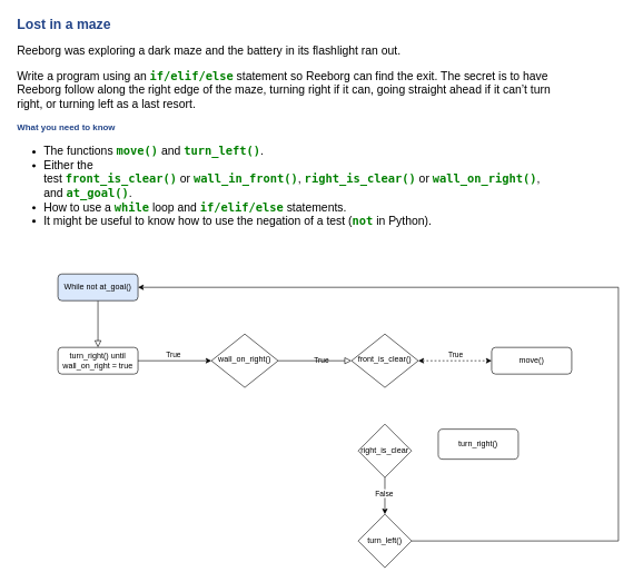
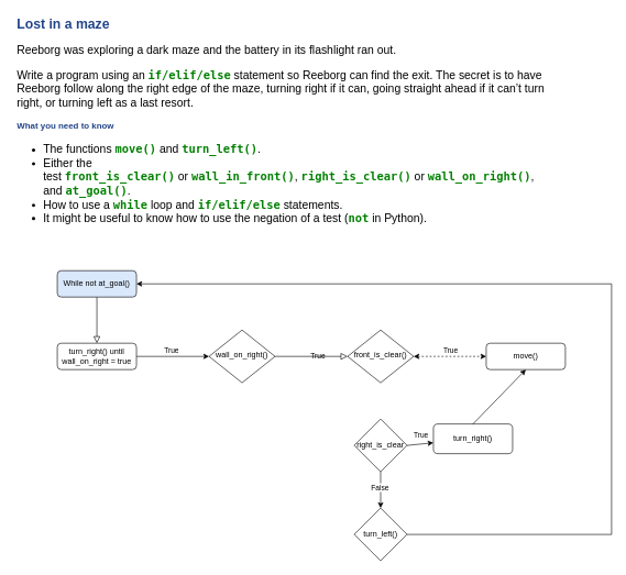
  <mxCell id="0" />
  <mxCell id="1" parent="0" />
  <mxCell id="2" value="" style="rounded=0;html=1;jettySize=auto;orthogonalLoop=1;fontSize=11;endArrow=block;endFill=0;endSize=8;strokeWidth=1;shadow=0;labelBackgroundColor=none;edgeStyle=orthogonalEdgeStyle;entryX=0.5;entryY=0;entryDx=0;entryDy=0;" parent="1" source="3" target="20" edge="1"><mxGeometry relative="1" as="geometry"><mxPoint x="146" y="510" as="targetPoint" /></mxGeometry></mxCell>
  <mxCell id="3" value="While not at_goal()" style="rounded=1;whiteSpace=wrap;html=1;fontSize=12;glass=0;strokeWidth=1;shadow=0;fillColor=#dae8fc;" parent="1" vertex="1"><mxGeometry x="86" y="410" width="120" height="40" as="geometry" /></mxCell>
  <mxCell id="4" value="True" style="edgeStyle=orthogonalEdgeStyle;rounded=0;html=1;jettySize=auto;orthogonalLoop=1;fontSize=11;endArrow=block;endFill=0;endSize=8;strokeWidth=1;shadow=0;labelBackgroundColor=none;" parent="1" source="5" edge="1"><mxGeometry y="10" relative="1" as="geometry"><mxPoint as="offset" /><mxPoint x="526" y="540" as="targetPoint" /></mxGeometry></mxCell>
  <mxCell id="5" value="wall_on_right()" style="rhombus;whiteSpace=wrap;html=1;shadow=0;fontFamily=Helvetica;fontSize=12;align=center;strokeWidth=1;spacing=6;spacingTop=-4;" parent="1" vertex="1"><mxGeometry x="316" y="500" width="100" height="80" as="geometry" /></mxCell>
  <mxCell id="6" value="move()" style="rounded=1;whiteSpace=wrap;html=1;fontSize=12;glass=0;strokeWidth=1;shadow=0;" parent="1" vertex="1"><mxGeometry x="736" y="520" width="120" height="40" as="geometry" /></mxCell>
  <mxCell id="7" value="&lt;h1 style=&quot;font-size: 1.7em ; color: rgb(34 , 68 , 136) ; font-family: &amp;#34;trebuchet ms&amp;#34; , &amp;#34;helvetica&amp;#34; , &amp;#34;arial&amp;#34; , sans-serif ; background-color: rgb(255 , 255 , 255)&quot;&gt;Lost in a maze&lt;/h1&gt;&lt;h1&gt;&lt;p style=&quot;font-family: &amp;#34;trebuchet ms&amp;#34; , &amp;#34;helvetica&amp;#34; , &amp;#34;arial&amp;#34; , sans-serif ; font-size: 17.333px ; font-weight: 400 ; background-color: rgb(255 , 255 , 255)&quot;&gt;Reeborg was exploring a dark maze and the battery in its flashlight ran out.&lt;/p&gt;&lt;p style=&quot;font-family: &amp;#34;trebuchet ms&amp;#34; , &amp;#34;helvetica&amp;#34; , &amp;#34;arial&amp;#34; , sans-serif ; font-size: 17.333px ; font-weight: 400 ; background-color: rgb(255 , 255 , 255)&quot;&gt;Write a program using an&amp;nbsp;&lt;code style=&quot;font-family: &amp;#34;roboto mono&amp;#34; , &amp;#34;bitstream vera sans mono&amp;#34; , &amp;#34;dejavu sans mono&amp;#34; , &amp;#34;monaco&amp;#34; , &amp;#34;courier&amp;#34; , monospace ; font-weight: bold ; color: green&quot;&gt;if/elif/else&lt;/code&gt;&amp;nbsp;statement so Reeborg can find the exit. The secret is to have Reeborg follow along the right edge of the maze, turning right if it can, going straight ahead if it can’t turn right, or turning left as a last resort.&lt;/p&gt;&lt;/h1&gt;&lt;h3 style=&quot;font-size: 1.1em ; color: rgb(34 , 68 , 136) ; font-family: &amp;#34;trebuchet ms&amp;#34; , &amp;#34;helvetica&amp;#34; , &amp;#34;arial&amp;#34; , sans-serif ; background-color: rgb(255 , 255 , 255)&quot;&gt;What you need to know&lt;/h3&gt;&lt;h1&gt;&lt;ul style=&quot;font-family: &amp;#34;trebuchet ms&amp;#34; , &amp;#34;helvetica&amp;#34; , &amp;#34;arial&amp;#34; , sans-serif ; font-size: 17.333px ; font-weight: 400 ; background-color: rgb(255 , 255 , 255)&quot;&gt;&lt;li&gt;The functions&amp;nbsp;&lt;code style=&quot;font-family: &amp;#34;roboto mono&amp;#34; , &amp;#34;bitstream vera sans mono&amp;#34; , &amp;#34;dejavu sans mono&amp;#34; , &amp;#34;monaco&amp;#34; , &amp;#34;courier&amp;#34; , monospace ; font-weight: bold ; color: green&quot;&gt;move()&lt;/code&gt;&amp;nbsp;and&amp;nbsp;&lt;code style=&quot;font-family: &amp;#34;roboto mono&amp;#34; , &amp;#34;bitstream vera sans mono&amp;#34; , &amp;#34;dejavu sans mono&amp;#34; , &amp;#34;monaco&amp;#34; , &amp;#34;courier&amp;#34; , monospace ; font-weight: bold ; color: green&quot;&gt;turn_left()&lt;/code&gt;.&lt;/li&gt;&lt;li&gt;Either the test&amp;nbsp;&lt;code style=&quot;font-family: &amp;#34;roboto mono&amp;#34; , &amp;#34;bitstream vera sans mono&amp;#34; , &amp;#34;dejavu sans mono&amp;#34; , &amp;#34;monaco&amp;#34; , &amp;#34;courier&amp;#34; , monospace ; font-weight: bold ; color: green&quot;&gt;front_is_clear()&lt;/code&gt;&amp;nbsp;or&amp;nbsp;&lt;code style=&quot;font-family: &amp;#34;roboto mono&amp;#34; , &amp;#34;bitstream vera sans mono&amp;#34; , &amp;#34;dejavu sans mono&amp;#34; , &amp;#34;monaco&amp;#34; , &amp;#34;courier&amp;#34; , monospace ; font-weight: bold ; color: green&quot;&gt;wall_in_front()&lt;/code&gt;,&amp;nbsp;&lt;code style=&quot;font-family: &amp;#34;roboto mono&amp;#34; , &amp;#34;bitstream vera sans mono&amp;#34; , &amp;#34;dejavu sans mono&amp;#34; , &amp;#34;monaco&amp;#34; , &amp;#34;courier&amp;#34; , monospace ; font-weight: bold ; color: green&quot;&gt;right_is_clear()&lt;/code&gt;&amp;nbsp;or&amp;nbsp;&lt;code style=&quot;font-family: &amp;#34;roboto mono&amp;#34; , &amp;#34;bitstream vera sans mono&amp;#34; , &amp;#34;dejavu sans mono&amp;#34; , &amp;#34;monaco&amp;#34; , &amp;#34;courier&amp;#34; , monospace ; font-weight: bold ; color: green&quot;&gt;wall_on_right()&lt;/code&gt;, and&amp;nbsp;&lt;code style=&quot;font-family: &amp;#34;roboto mono&amp;#34; , &amp;#34;bitstream vera sans mono&amp;#34; , &amp;#34;dejavu sans mono&amp;#34; , &amp;#34;monaco&amp;#34; , &amp;#34;courier&amp;#34; , monospace ; font-weight: bold ; color: green&quot;&gt;at_goal()&lt;/code&gt;.&lt;/li&gt;&lt;li&gt;How to use a&amp;nbsp;&lt;code style=&quot;font-family: &amp;#34;roboto mono&amp;#34; , &amp;#34;bitstream vera sans mono&amp;#34; , &amp;#34;dejavu sans mono&amp;#34; , &amp;#34;monaco&amp;#34; , &amp;#34;courier&amp;#34; , monospace ; font-weight: bold ; color: green&quot;&gt;while&lt;/code&gt;&amp;nbsp;loop and&amp;nbsp;&lt;code style=&quot;font-family: &amp;#34;roboto mono&amp;#34; , &amp;#34;bitstream vera sans mono&amp;#34; , &amp;#34;dejavu sans mono&amp;#34; , &amp;#34;monaco&amp;#34; , &amp;#34;courier&amp;#34; , monospace ; font-weight: bold ; color: green&quot;&gt;if/elif/else&lt;/code&gt;&amp;nbsp;statements.&lt;/li&gt;&lt;li&gt;It might be useful to know how to use the negation of a test (&lt;code style=&quot;font-family: &amp;#34;roboto mono&amp;#34; , &amp;#34;bitstream vera sans mono&amp;#34; , &amp;#34;dejavu sans mono&amp;#34; , &amp;#34;monaco&amp;#34; , &amp;#34;courier&amp;#34; , monospace ; font-weight: bold ; color: green&quot;&gt;not&lt;/code&gt;&amp;nbsp;in Python).&lt;/li&gt;&lt;/ul&gt;&lt;/h1&gt;" style="text;html=1;strokeColor=none;fillColor=none;spacing=5;spacingTop=-20;whiteSpace=wrap;overflow=hidden;rounded=0;" vertex="1" parent="1"><mxGeometry x="20" y="20" width="810" height="340" as="geometry" /></mxCell>
  <mxCell id="8" value="front_is_clear()" style="rhombus;whiteSpace=wrap;html=1;shadow=0;fontFamily=Helvetica;fontSize=12;align=center;strokeWidth=1;spacing=6;spacingTop=-4;" vertex="1" parent="1"><mxGeometry x="526" y="500" width="100" height="80" as="geometry" /></mxCell>
  <mxCell id="9" value="" style="endArrow=classic;startArrow=classic;html=1;rounded=0;exitX=1;exitY=0.5;exitDx=0;exitDy=0;entryX=0;entryY=0.5;entryDx=0;entryDy=0;edgeStyle=orthogonalEdgeStyle;dashed=1;" edge="1" parent="1" source="8" target="6"><mxGeometry width="50" height="50" relative="1" as="geometry"><mxPoint x="846" y="640" as="sourcePoint" /><mxPoint x="896" y="590" as="targetPoint" /></mxGeometry></mxCell>
  <mxCell id="10" value="True" style="edgeLabel;html=1;align=center;verticalAlign=middle;resizable=0;points=[];" vertex="1" connectable="0" parent="9"><mxGeometry x="-0.006" relative="1" as="geometry"><mxPoint y="-10" as="offset" /></mxGeometry></mxCell>
  <mxCell id="11" value="right_is_clear" style="rhombus;whiteSpace=wrap;html=1;" vertex="1" parent="1"><mxGeometry x="536" y="635" width="80" height="80" as="geometry" /></mxCell>
+ <mxCell id="12" value="" style="endArrow=classic;html=1;rounded=0;exitX=1;exitY=0.5;exitDx=0;exitDy=0;" edge="1" parent="1" source="11" target="14"><mxGeometry width="50" height="50" relative="1" as="geometry"><mxPoint x="846" y="560" as="sourcePoint" /><mxPoint x="756" y="650" as="targetPoint" /></mxGeometry></mxCell>
+ <mxCell id="13" value="True" style="edgeLabel;html=1;align=center;verticalAlign=middle;resizable=0;points=[];" vertex="1" connectable="0" parent="12"><mxGeometry x="-0.056" y="-1" relative="1" as="geometry"><mxPoint x="1" y="-16" as="offset" /></mxGeometry></mxCell>
  <mxCell id="14" value="turn_right()" style="rounded=1;whiteSpace=wrap;html=1;" vertex="1" parent="1"><mxGeometry x="656" y="642.5" width="120" height="45" as="geometry" /></mxCell>
+ <mxCell id="15" value="" style="endArrow=classic;html=1;rounded=0;exitX=0.5;exitY=0;exitDx=0;exitDy=0;entryX=0.5;entryY=1;entryDx=0;entryDy=0;" edge="1" parent="1" source="14" target="6"><mxGeometry width="50" height="50" relative="1" as="geometry"><mxPoint x="846" y="560" as="sourcePoint" /><mxPoint x="896" y="510" as="targetPoint" /></mxGeometry></mxCell>
  <mxCell id="16" value="turn_left()" style="rhombus;whiteSpace=wrap;html=1;" vertex="1" parent="1"><mxGeometry x="536" y="770" width="80" height="80" as="geometry" /></mxCell>
  <mxCell id="17" value="" style="endArrow=classic;html=1;rounded=0;exitX=0.5;exitY=1;exitDx=0;exitDy=0;entryX=0.5;entryY=0;entryDx=0;entryDy=0;" edge="1" parent="1" source="11" target="16"><mxGeometry width="50" height="50" relative="1" as="geometry"><mxPoint x="846" y="780" as="sourcePoint" /><mxPoint x="896" y="730" as="targetPoint" /></mxGeometry></mxCell>
  <mxCell id="18" value="False" style="edgeLabel;html=1;align=center;verticalAlign=middle;resizable=0;points=[];" vertex="1" connectable="0" parent="17"><mxGeometry x="-0.176" y="-2" relative="1" as="geometry"><mxPoint as="offset" /></mxGeometry></mxCell>
  <mxCell id="19" value="" style="endArrow=classic;html=1;rounded=0;entryX=1;entryY=0.5;entryDx=0;entryDy=0;edgeStyle=orthogonalEdgeStyle;" edge="1" parent="1" target="3"><mxGeometry width="50" height="50" relative="1" as="geometry"><mxPoint x="616" y="810" as="sourcePoint" /><mxPoint x="896" y="610" as="targetPoint" /><Array as="points"><mxPoint x="926" y="810" /><mxPoint x="926" y="430" /></Array></mxGeometry></mxCell>
  <mxCell id="20" value="turn_right() until wall_on_right = true" style="rounded=1;whiteSpace=wrap;html=1;fontSize=12;glass=0;strokeWidth=1;shadow=0;" vertex="1" parent="1"><mxGeometry x="86" y="520" width="120" height="40" as="geometry" /></mxCell>
  <mxCell id="21" value="" style="endArrow=classic;html=1;rounded=0;entryX=0;entryY=0.5;entryDx=0;entryDy=0;" edge="1" parent="1" source="20" target="5"><mxGeometry width="50" height="50" relative="1" as="geometry"><mxPoint x="386" y="610" as="sourcePoint" /><mxPoint x="436" y="560" as="targetPoint" /></mxGeometry></mxCell>
  <mxCell id="22" value="True" style="edgeLabel;html=1;align=center;verticalAlign=middle;resizable=0;points=[];" vertex="1" connectable="0" parent="21"><mxGeometry x="-0.054" y="1" relative="1" as="geometry"><mxPoint y="-9" as="offset" /></mxGeometry></mxCell>
